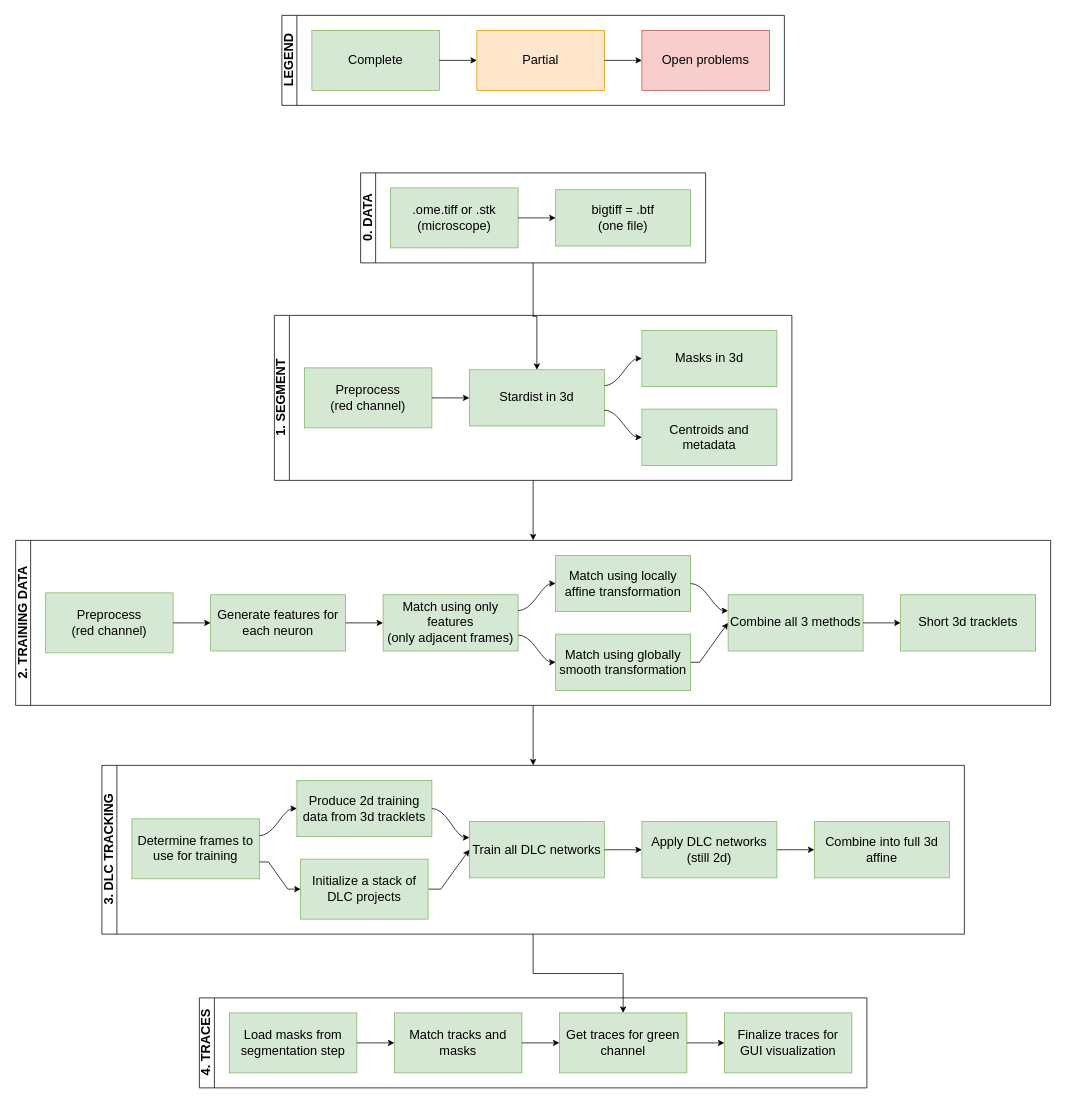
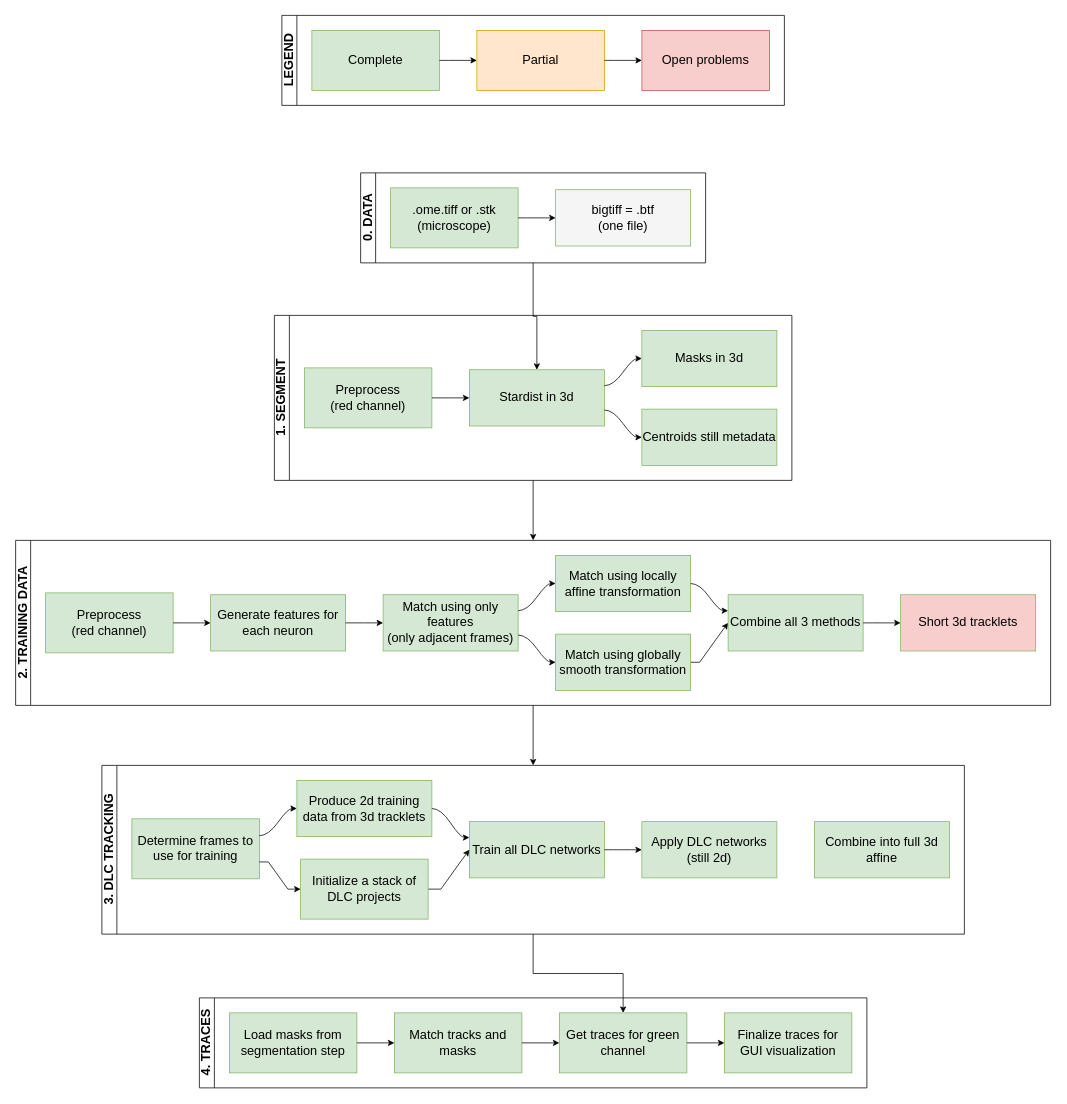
  <mxCell id="0" />
  <mxCell id="1" parent="0" />
  <mxCell id="2" value="" style="edgeStyle=orthogonalEdgeStyle;rounded=0;orthogonalLoop=1;jettySize=auto;html=1;fontSize=17;" parent="1" source="3" target="10" edge="1"><mxGeometry relative="1" as="geometry" /></mxCell>
  <mxCell id="3" value="0. DATA" style="swimlane;html=1;startSize=20;horizontal=0;childLayout=flowLayout;flowOrientation=west;resizable=0;interRankCellSpacing=50;containerType=tree;fontSize=17;" parent="1" vertex="1"><mxGeometry x="480" y="230" width="460" height="120" as="geometry" /></mxCell>
  <mxCell id="4" value=".ome.tiff or .stk&lt;br style=&quot;font-size: 17px;&quot;&gt;(microscope)" style="whiteSpace=wrap;html=1;fontSize=17;fillColor=#d5e8d4;strokeColor=#82b366;" parent="3" vertex="1"><mxGeometry x="40" y="20" width="170" height="80" as="geometry" /></mxCell>
- <mxCell id="5" value="bigtiff = .btf&lt;br style=&quot;font-size: 17px&quot;&gt;(one file)" style="whiteSpace=wrap;html=1;fontSize=17;fillColor=#d5e8d4;strokeColor=#82b366;" parent="3" vertex="1"><mxGeometry x="260" y="22.5" width="180" height="75" as="geometry" /></mxCell>
+ <mxCell id="5" value="bigtiff = .btf&lt;br style=&quot;font-size: 17px&quot;&gt;(one file)" style="whiteSpace=wrap;html=1;fontSize=17;fillColor=#f5f5f5;strokeColor=#82b366;" parent="3" vertex="1"><mxGeometry x="260" y="22.5" width="180" height="75" as="geometry" /></mxCell>
  <mxCell id="6" value="" style="html=1;curved=1;noEdgeStyle=1;orthogonal=1;fontSize=17;" parent="3" source="4" target="5" edge="1"><mxGeometry relative="1" as="geometry"><Array as="points"><mxPoint x="222" y="60" /><mxPoint x="248" y="60" /></Array></mxGeometry></mxCell>
  <mxCell id="7" value="" style="edgeStyle=orthogonalEdgeStyle;rounded=0;orthogonalLoop=1;jettySize=auto;html=1;fontSize=17;" parent="1" source="8" target="17" edge="1"><mxGeometry relative="1" as="geometry" /></mxCell>
  <mxCell id="8" value="1. SEGMENT" style="swimlane;html=1;startSize=20;horizontal=0;childLayout=flowLayout;flowOrientation=west;resizable=0;interRankCellSpacing=50;containerType=tree;fontSize=17;" parent="1" vertex="1"><mxGeometry x="365" y="420" width="690" height="220" as="geometry"><mxRectangle x="195" y="280" width="40" height="110" as="alternateBounds" /></mxGeometry></mxCell>
  <mxCell id="9" value="Preprocess&lt;br&gt;(red channel)" style="whiteSpace=wrap;html=1;fontSize=17;fillColor=#d5e8d4;strokeColor=#82b366;" parent="8" vertex="1"><mxGeometry x="40" y="70" width="170" height="80" as="geometry" /></mxCell>
  <mxCell id="10" value="Stardist in 3d" style="whiteSpace=wrap;html=1;fontSize=17;fillColor=#d5e8d4;strokeColor=#82b366;" parent="8" vertex="1"><mxGeometry x="260" y="72.5" width="180" height="75" as="geometry" /></mxCell>
  <mxCell id="11" value="" style="html=1;curved=1;noEdgeStyle=1;orthogonal=1;fontSize=17;" parent="8" source="9" target="10" edge="1"><mxGeometry relative="1" as="geometry"><Array as="points"><mxPoint x="222" y="110" /><mxPoint x="248" y="110" /></Array></mxGeometry></mxCell>
  <mxCell id="12" value="" style="html=1;curved=1;noEdgeStyle=1;orthogonal=1;fontSize=17;" parent="8" source="10" target="13" edge="1"><mxGeometry relative="1" as="geometry"><Array as="points"><mxPoint x="452" y="93.75" /><mxPoint x="478" y="57.5" /></Array><mxPoint x="455" y="470" as="sourcePoint" /></mxGeometry></mxCell>
  <mxCell id="13" value="Masks in 3d" style="whiteSpace=wrap;html=1;fontSize=17;fillColor=#d5e8d4;strokeColor=#82b366;" parent="8" vertex="1"><mxGeometry x="490" y="20" width="180" height="75" as="geometry" /></mxCell>
  <mxCell id="14" value="" style="html=1;curved=1;noEdgeStyle=1;orthogonal=1;fontSize=17;" parent="8" source="10" target="15" edge="1"><mxGeometry relative="1" as="geometry"><Array as="points"><mxPoint x="452" y="126.25" /><mxPoint x="478" y="162.5" /></Array><mxPoint x="415" y="450" as="sourcePoint" /></mxGeometry></mxCell>
- <mxCell id="15" value="Centroids and metadata" style="whiteSpace=wrap;html=1;fontSize=17;fillColor=#d5e8d4;strokeColor=#82b366;" parent="8" vertex="1"><mxGeometry x="490" y="125" width="180" height="75" as="geometry" /></mxCell>
+ <mxCell id="15" value="Centroids still metadata" style="whiteSpace=wrap;html=1;fontSize=17;fillColor=#d5e8d4;strokeColor=#82b366;" parent="8" vertex="1"><mxGeometry x="490" y="125" width="180" height="75" as="geometry" /></mxCell>
  <mxCell id="16" value="" style="edgeStyle=orthogonalEdgeStyle;rounded=0;orthogonalLoop=1;jettySize=auto;html=1;fontSize=17;" parent="1" source="17" target="33" edge="1"><mxGeometry relative="1" as="geometry" /></mxCell>
  <mxCell id="17" value="2. TRAINING DATA" style="swimlane;html=1;startSize=20;horizontal=0;childLayout=flowLayout;flowOrientation=west;resizable=0;interRankCellSpacing=50;containerType=tree;fontSize=17;" parent="1" vertex="1"><mxGeometry x="20" y="720" width="1380" height="220" as="geometry"><mxRectangle x="195" y="280" width="40" height="110" as="alternateBounds" /></mxGeometry></mxCell>
  <mxCell id="18" value="Preprocess&lt;br&gt;(red channel)" style="whiteSpace=wrap;html=1;fontSize=17;fillColor=#d5e8d4;strokeColor=#82b366;" parent="17" vertex="1"><mxGeometry x="40" y="70" width="170" height="80" as="geometry" /></mxCell>
  <mxCell id="19" value="Generate features for each neuron" style="whiteSpace=wrap;html=1;fontSize=17;fillColor=#d5e8d4;strokeColor=#82b366;" parent="17" vertex="1"><mxGeometry x="260" y="72.5" width="180" height="75" as="geometry" /></mxCell>
  <mxCell id="20" value="" style="html=1;curved=1;noEdgeStyle=1;orthogonal=1;fontSize=17;" parent="17" source="18" target="19" edge="1"><mxGeometry relative="1" as="geometry"><Array as="points"><mxPoint x="222" y="110" /><mxPoint x="248" y="110" /></Array></mxGeometry></mxCell>
  <mxCell id="21" value="" style="html=1;curved=1;noEdgeStyle=1;orthogonal=1;fontSize=17;" parent="17" source="19" target="22" edge="1"><mxGeometry relative="1" as="geometry"><mxPoint x="935" y="1010" as="sourcePoint" /><Array as="points"><mxPoint x="452" y="110" /><mxPoint x="478" y="110" /></Array></mxGeometry></mxCell>
  <mxCell id="22" value="Match using only features&lt;br&gt;(only adjacent frames)" style="whiteSpace=wrap;html=1;fontSize=17;fillColor=#d5e8d4;strokeColor=#82b366;" parent="17" vertex="1"><mxGeometry x="490" y="72.5" width="180" height="75" as="geometry" /></mxCell>
  <mxCell id="23" value="" style="html=1;curved=1;noEdgeStyle=1;orthogonal=1;fontSize=17;" parent="17" source="22" target="24" edge="1"><mxGeometry relative="1" as="geometry"><mxPoint x="965" y="910" as="sourcePoint" /><Array as="points"><mxPoint x="682" y="93.75" /><mxPoint x="708" y="57.5" /></Array></mxGeometry></mxCell>
  <mxCell id="24" value="Match using locally affine transformation" style="whiteSpace=wrap;html=1;fontSize=17;fillColor=#d5e8d4;strokeColor=#82b366;" parent="17" vertex="1"><mxGeometry x="720" y="20" width="180" height="75" as="geometry" /></mxCell>
  <mxCell id="25" value="" style="html=1;curved=1;noEdgeStyle=1;orthogonal=1;fontSize=17;" parent="17" source="22" target="27" edge="1"><mxGeometry relative="1" as="geometry"><mxPoint x="925" y="890" as="sourcePoint" /><Array as="points"><mxPoint x="682" y="126.25" /><mxPoint x="708" y="162.5" /></Array></mxGeometry></mxCell>
  <mxCell id="26" style="edgeStyle=orthogonalEdgeStyle;rounded=0;orthogonalLoop=1;jettySize=auto;html=1;entryX=0;entryY=0.5;entryDx=0;entryDy=0;fontSize=17;noEdgeStyle=1;orthogonal=1;" parent="17" source="27" target="29" edge="1"><mxGeometry relative="1" as="geometry"><Array as="points"><mxPoint x="912" y="162.5" /><mxPoint x="938" y="126.25" /></Array></mxGeometry></mxCell>
  <mxCell id="27" value="Match using globally smooth transformation" style="whiteSpace=wrap;html=1;fontSize=17;fillColor=#d5e8d4;strokeColor=#82b366;" parent="17" vertex="1"><mxGeometry x="720" y="125" width="180" height="75" as="geometry" /></mxCell>
  <mxCell id="28" value="" style="html=1;curved=1;noEdgeStyle=1;orthogonal=1;fontSize=17;" parent="17" source="24" target="29" edge="1"><mxGeometry relative="1" as="geometry"><mxPoint x="1115" y="903.75" as="sourcePoint" /><Array as="points"><mxPoint x="912" y="57.5" /><mxPoint x="938" y="93.75" /></Array></mxGeometry></mxCell>
  <mxCell id="29" value="Combine all 3 methods" style="whiteSpace=wrap;html=1;fontSize=17;fillColor=#d5e8d4;strokeColor=#82b366;" parent="17" vertex="1"><mxGeometry x="950" y="72.5" width="180" height="75" as="geometry" /></mxCell>
  <mxCell id="30" value="" style="html=1;curved=1;noEdgeStyle=1;orthogonal=1;fontSize=17;" parent="17" source="29" target="31" edge="1"><mxGeometry relative="1" as="geometry"><mxPoint x="1110" y="807.5" as="sourcePoint" /><Array as="points"><mxPoint x="1142" y="110" /><mxPoint x="1168" y="110" /></Array></mxGeometry></mxCell>
- <mxCell id="31" value="Short 3d tracklets" style="whiteSpace=wrap;html=1;fontSize=17;fillColor=#d5e8d4;strokeColor=#82b366;" parent="17" vertex="1"><mxGeometry x="1180" y="72.5" width="180" height="75" as="geometry" /></mxCell>
+ <mxCell id="31" value="Short 3d tracklets" style="whiteSpace=wrap;html=1;fontSize=17;fillColor=#f8cecc;strokeColor=#82b366;" parent="17" vertex="1"><mxGeometry x="1180" y="72.5" width="180" height="75" as="geometry" /></mxCell>
  <mxCell id="32" value="" style="edgeStyle=orthogonalEdgeStyle;rounded=0;orthogonalLoop=1;jettySize=auto;html=1;fontSize=17;" parent="1" source="33" target="51" edge="1"><mxGeometry relative="1" as="geometry" /></mxCell>
  <mxCell id="33" value="3. DLC TRACKING" style="swimlane;html=1;startSize=20;horizontal=0;childLayout=flowLayout;flowOrientation=west;resizable=0;interRankCellSpacing=50;containerType=tree;fontSize=17;" parent="1" vertex="1"><mxGeometry x="135" y="1020" width="1150" height="225" as="geometry"><mxRectangle x="195" y="280" width="40" height="110" as="alternateBounds" /></mxGeometry></mxCell>
  <mxCell id="34" value="Determine frames to use for training" style="whiteSpace=wrap;html=1;fontSize=17;fillColor=#d5e8d4;strokeColor=#82b366;" parent="33" vertex="1"><mxGeometry x="40" y="71.25" width="170" height="80" as="geometry" /></mxCell>
  <mxCell id="35" value="Produce 2d training data from 3d tracklets" style="whiteSpace=wrap;html=1;fontSize=17;fillColor=#d5e8d4;strokeColor=#82b366;" parent="33" vertex="1"><mxGeometry x="260" y="20" width="180" height="75" as="geometry" /></mxCell>
  <mxCell id="36" value="" style="html=1;curved=1;noEdgeStyle=1;orthogonal=1;fontSize=17;" parent="33" source="34" target="35" edge="1"><mxGeometry relative="1" as="geometry"><Array as="points"><mxPoint x="222" y="93.75" /><mxPoint x="248" y="57.5" /></Array></mxGeometry></mxCell>
  <mxCell id="37" value="" style="html=1;curved=1;noEdgeStyle=1;orthogonal=1;fontSize=17;" parent="33" source="35" target="38" edge="1"><mxGeometry relative="1" as="geometry"><mxPoint x="1215" y="1150" as="sourcePoint" /><Array as="points"><mxPoint x="452" y="57.5" /><mxPoint x="478" y="96.25" /></Array></mxGeometry></mxCell>
  <mxCell id="38" value="Train all DLC networks" style="whiteSpace=wrap;html=1;fontSize=17;fillColor=#d5e8d4;strokeColor=#82b366;" parent="33" vertex="1"><mxGeometry x="490" y="75" width="180" height="75" as="geometry" /></mxCell>
  <mxCell id="39" value="" style="edgeStyle=orthogonalEdgeStyle;rounded=0;orthogonalLoop=1;jettySize=auto;html=1;noEdgeStyle=1;orthogonal=1;" parent="33" source="34" target="41" edge="1"><mxGeometry relative="1" as="geometry"><Array as="points"><mxPoint x="222" y="128.75" /><mxPoint x="248" y="165" /></Array></mxGeometry></mxCell>
  <mxCell id="40" style="edgeStyle=orthogonalEdgeStyle;rounded=0;orthogonalLoop=1;jettySize=auto;html=1;entryX=0;entryY=0.5;entryDx=0;entryDy=0;fontSize=17;noEdgeStyle=1;orthogonal=1;" parent="33" source="41" target="38" edge="1"><mxGeometry relative="1" as="geometry"><Array as="points"><mxPoint x="452" y="165" /><mxPoint x="478" y="128.75" /></Array></mxGeometry></mxCell>
  <mxCell id="41" value="Initialize a stack of DLC projects" style="whiteSpace=wrap;html=1;fontSize=17;fillColor=#d5e8d4;strokeColor=#82b366;" parent="33" vertex="1"><mxGeometry x="265" y="125" width="170" height="80" as="geometry" /></mxCell>
  <mxCell id="42" value="" style="html=1;curved=1;noEdgeStyle=1;orthogonal=1;fontSize=17;" parent="33" source="38" target="43" edge="1"><mxGeometry relative="1" as="geometry"><mxPoint x="650" y="1107.5" as="sourcePoint" /><Array as="points"><mxPoint x="682" y="112.5" /><mxPoint x="708" y="112.5" /></Array></mxGeometry></mxCell>
  <mxCell id="43" value="Apply DLC networks (still 2d)" style="whiteSpace=wrap;html=1;fontSize=17;fillColor=#d5e8d4;strokeColor=#82b366;" parent="33" vertex="1"><mxGeometry x="720" y="75" width="180" height="75" as="geometry" /></mxCell>
- <mxCell id="44" value="" style="html=1;curved=1;noEdgeStyle=1;orthogonal=1;fontSize=17;" parent="33" source="43" target="45" edge="1"><mxGeometry relative="1" as="geometry"><mxPoint x="840" y="1142.5" as="sourcePoint" /><Array as="points"><mxPoint x="912" y="112.5" /><mxPoint x="938" y="112.5" /></Array></mxGeometry></mxCell>
  <mxCell id="45" value="Combine into full 3d affine" style="whiteSpace=wrap;html=1;fontSize=17;fillColor=#d5e8d4;strokeColor=#82b366;" parent="33" vertex="1"><mxGeometry x="950" y="75" width="180" height="75" as="geometry" /></mxCell>
  <mxCell id="46" value="4. TRACES" style="swimlane;html=1;startSize=20;horizontal=0;childLayout=flowLayout;flowOrientation=west;resizable=0;interRankCellSpacing=50;containerType=tree;fontSize=17;" parent="1" vertex="1"><mxGeometry x="265" y="1330" width="890" height="120" as="geometry"><mxRectangle x="195" y="280" width="40" height="110" as="alternateBounds" /></mxGeometry></mxCell>
  <mxCell id="47" value="Load masks from segmentation step" style="whiteSpace=wrap;html=1;fontSize=17;fillColor=#d5e8d4;strokeColor=#82b366;" parent="46" vertex="1"><mxGeometry x="40" y="20" width="170" height="80" as="geometry" /></mxCell>
  <mxCell id="48" value="" style="edgeStyle=orthogonalEdgeStyle;rounded=0;orthogonalLoop=1;jettySize=auto;html=1;noEdgeStyle=1;orthogonal=1;" parent="46" source="47" target="49" edge="1"><mxGeometry relative="1" as="geometry"><Array as="points"><mxPoint x="222" y="60" /><mxPoint x="248" y="60" /></Array></mxGeometry></mxCell>
  <mxCell id="49" value="Match tracks and masks" style="whiteSpace=wrap;html=1;fontSize=17;fillColor=#d5e8d4;strokeColor=#82b366;" parent="46" vertex="1"><mxGeometry x="260" y="20" width="170" height="80" as="geometry" /></mxCell>
  <mxCell id="50" value="" style="edgeStyle=orthogonalEdgeStyle;rounded=0;orthogonalLoop=1;jettySize=auto;html=1;noEdgeStyle=1;orthogonal=1;" parent="46" source="49" target="51" edge="1"><mxGeometry relative="1" as="geometry"><mxPoint x="420" y="1415" as="sourcePoint" /><Array as="points"><mxPoint x="442" y="60" /><mxPoint x="468" y="60" /></Array></mxGeometry></mxCell>
  <mxCell id="51" value="Get traces for green channel" style="whiteSpace=wrap;html=1;fontSize=17;fillColor=#d5e8d4;strokeColor=#82b366;" parent="46" vertex="1"><mxGeometry x="480" y="20" width="170" height="80" as="geometry" /></mxCell>
  <mxCell id="52" value="" style="edgeStyle=orthogonalEdgeStyle;rounded=0;orthogonalLoop=1;jettySize=auto;html=1;noEdgeStyle=1;orthogonal=1;" parent="46" source="51" target="53" edge="1"><mxGeometry relative="1" as="geometry"><mxPoint x="800" y="1375" as="sourcePoint" /><Array as="points"><mxPoint x="662" y="60" /><mxPoint x="688" y="60" /></Array></mxGeometry></mxCell>
  <mxCell id="53" value="Finalize traces for GUI visualization" style="whiteSpace=wrap;html=1;fontSize=17;fillColor=#d5e8d4;strokeColor=#82b366;" parent="46" vertex="1"><mxGeometry x="700" y="20" width="170" height="80" as="geometry" /></mxCell>
  <mxCell id="54" value="LEGEND" style="swimlane;html=1;startSize=20;horizontal=0;childLayout=flowLayout;flowOrientation=west;resizable=0;interRankCellSpacing=50;containerType=tree;fontSize=17;" parent="1" vertex="1"><mxGeometry x="375" y="20" width="670" height="120" as="geometry" /></mxCell>
  <mxCell id="55" value="Complete" style="whiteSpace=wrap;html=1;fontSize=17;fillColor=#d5e8d4;strokeColor=#82b366;" parent="54" vertex="1"><mxGeometry x="40" y="20" width="170" height="80" as="geometry" /></mxCell>
  <mxCell id="56" value="" style="edgeStyle=orthogonalEdgeStyle;rounded=0;orthogonalLoop=1;jettySize=auto;html=1;noEdgeStyle=1;orthogonal=1;" parent="54" source="55" target="57" edge="1"><mxGeometry relative="1" as="geometry"><Array as="points"><mxPoint x="222" y="60" /><mxPoint x="248" y="60" /></Array></mxGeometry></mxCell>
  <mxCell id="57" value="Partial" style="whiteSpace=wrap;html=1;fontSize=17;fillColor=#ffe6cc;strokeColor=#d79b00;" parent="54" vertex="1"><mxGeometry x="260" y="20" width="170" height="80" as="geometry" /></mxCell>
  <mxCell id="58" value="" style="edgeStyle=orthogonalEdgeStyle;rounded=0;orthogonalLoop=1;jettySize=auto;html=1;noEdgeStyle=1;orthogonal=1;" parent="54" source="57" target="59" edge="1"><mxGeometry relative="1" as="geometry"><mxPoint x="130" y="270" as="sourcePoint" /><Array as="points"><mxPoint x="442" y="60" /><mxPoint x="468" y="60" /></Array></mxGeometry></mxCell>
  <mxCell id="59" value="Open problems" style="whiteSpace=wrap;html=1;fontSize=17;fillColor=#f8cecc;strokeColor=#b85450;" parent="54" vertex="1"><mxGeometry x="480" y="20" width="170" height="80" as="geometry" /></mxCell>
